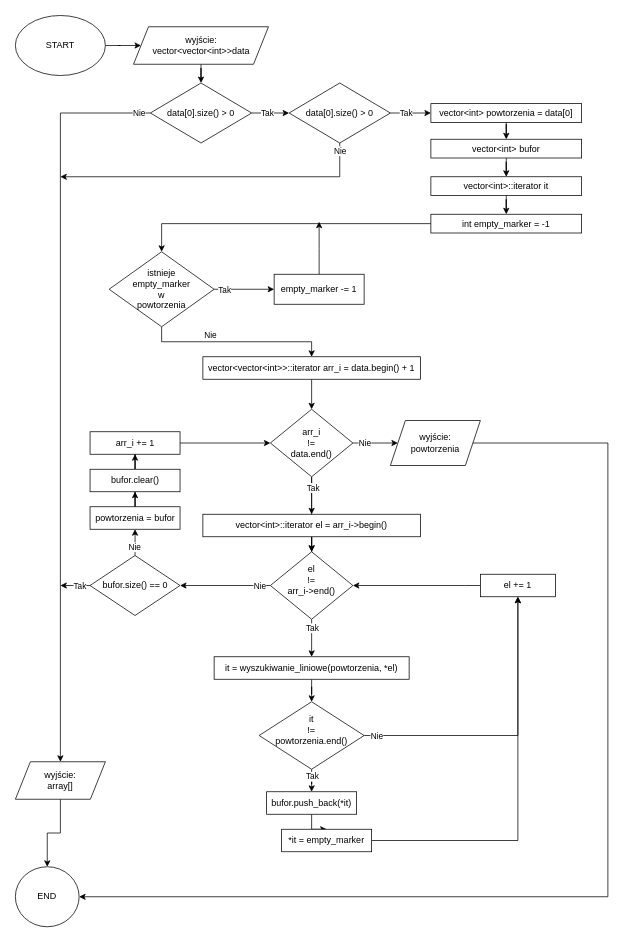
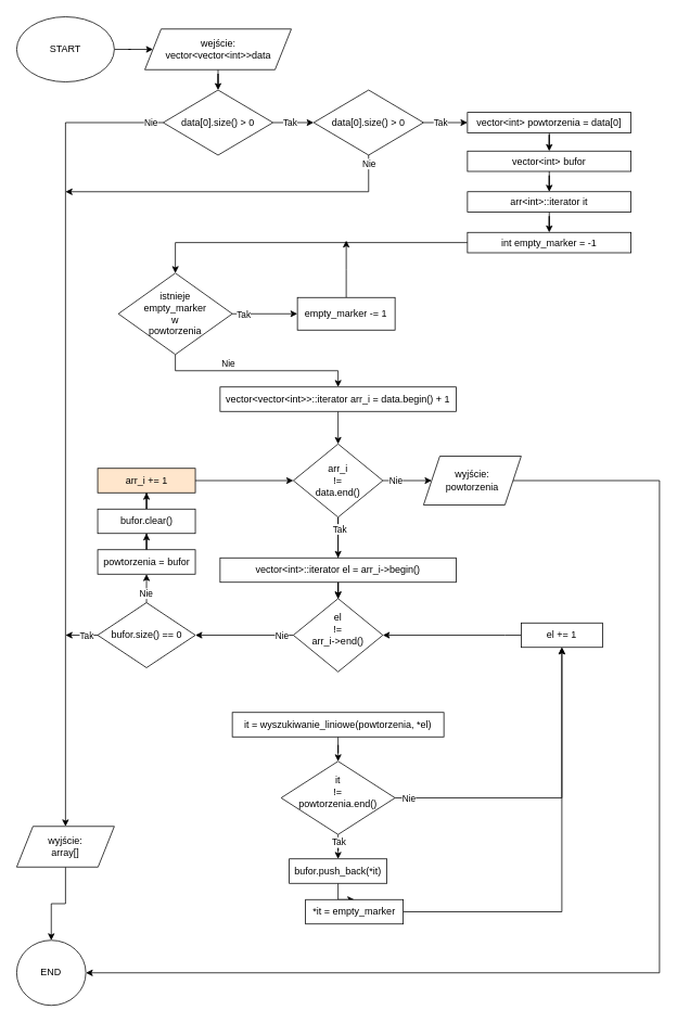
  <mxCell id="0" />
  <mxCell id="1" parent="0" />
  <mxCell id="2" style="edgeStyle=orthogonalEdgeStyle;rounded=0;orthogonalLoop=1;jettySize=auto;html=1;" parent="1" source="3" target="6" edge="1"><mxGeometry relative="1" as="geometry" /></mxCell>
  <mxCell id="3" value="START" style="ellipse;whiteSpace=wrap;html=1;" parent="1" vertex="1"><mxGeometry x="20" y="20" width="120" height="80" as="geometry" /></mxCell>
  <mxCell id="4" value="END" style="ellipse;whiteSpace=wrap;html=1;" parent="1" vertex="1"><mxGeometry x="20" y="1155" width="85" height="80" as="geometry" /></mxCell>
  <mxCell id="5" style="edgeStyle=orthogonalEdgeStyle;rounded=0;orthogonalLoop=1;jettySize=auto;html=1;entryX=0.5;entryY=0;entryDx=0;entryDy=0;" parent="1" source="6" target="74" edge="1"><mxGeometry relative="1" as="geometry"><mxPoint x="255.019" y="105.011" as="targetPoint" /></mxGeometry></mxCell>
- <mxCell id="6" value="wyjście:&lt;br&gt;vector&amp;lt;vector&amp;lt;int&amp;gt;&amp;gt;data" style="shape=parallelogram;perimeter=parallelogramPerimeter;whiteSpace=wrap;html=1;fixedSize=1;" parent="1" vertex="1"><mxGeometry x="177.5" y="35" width="180" height="50" as="geometry" /></mxCell>
+ <mxCell id="6" value="wejście:&lt;br&gt;vector&amp;lt;vector&amp;lt;int&amp;gt;&amp;gt;data" style="shape=parallelogram;perimeter=parallelogramPerimeter;whiteSpace=wrap;html=1;fixedSize=1;" parent="1" vertex="1"><mxGeometry x="177.5" y="35" width="180" height="50" as="geometry" /></mxCell>
  <mxCell id="7" style="edgeStyle=orthogonalEdgeStyle;rounded=0;orthogonalLoop=1;jettySize=auto;html=1;entryX=0.5;entryY=0;entryDx=0;entryDy=0;exitX=0;exitY=0.5;exitDx=0;exitDy=0;" parent="1" source="74" target="12" edge="1"><mxGeometry relative="1" as="geometry"><mxPoint x="175.026" y="150.015" as="sourcePoint" /></mxGeometry></mxCell>
  <mxCell id="8" value="Nie" style="edgeLabel;html=1;align=center;verticalAlign=middle;resizable=0;points=[];" parent="7" vertex="1" connectable="0"><mxGeometry x="-0.878" y="-1" relative="1" as="geometry"><mxPoint x="44" y="1" as="offset" /></mxGeometry></mxCell>
  <mxCell id="9" style="edgeStyle=orthogonalEdgeStyle;rounded=0;orthogonalLoop=1;jettySize=auto;html=1;entryX=0;entryY=0.5;entryDx=0;entryDy=0;exitX=1;exitY=0.5;exitDx=0;exitDy=0;" edge="1" parent="1" source="74" target="73"><mxGeometry relative="1" as="geometry"><mxPoint x="335" y="150" as="sourcePoint" /></mxGeometry></mxCell>
  <mxCell id="10" value="Tak" style="edgeLabel;html=1;align=center;verticalAlign=middle;resizable=0;points=[];" vertex="1" connectable="0" parent="9"><mxGeometry x="-0.769" relative="1" as="geometry"><mxPoint x="14" as="offset" /></mxGeometry></mxCell>
  <mxCell id="11" style="edgeStyle=orthogonalEdgeStyle;rounded=0;orthogonalLoop=1;jettySize=auto;html=1;" parent="1" source="12" target="4" edge="1"><mxGeometry relative="1" as="geometry" /></mxCell>
  <mxCell id="12" value="wyjście:&lt;br&gt;array[]" style="shape=parallelogram;perimeter=parallelogramPerimeter;whiteSpace=wrap;html=1;fixedSize=1;" parent="1" vertex="1"><mxGeometry x="20" y="1015" width="120" height="50" as="geometry" /></mxCell>
  <mxCell id="13" style="edgeStyle=orthogonalEdgeStyle;rounded=0;orthogonalLoop=1;jettySize=auto;html=1;entryX=0;entryY=0.5;entryDx=0;entryDy=0;" parent="1" source="17" target="19" edge="1"><mxGeometry relative="1" as="geometry"><Array as="points" /></mxGeometry></mxCell>
  <mxCell id="14" value="Tak" style="edgeLabel;html=1;align=center;verticalAlign=middle;resizable=0;points=[];" parent="13" vertex="1" connectable="0"><mxGeometry x="-0.467" y="2" relative="1" as="geometry"><mxPoint x="-8" y="2" as="offset" /></mxGeometry></mxCell>
  <mxCell id="15" style="edgeStyle=orthogonalEdgeStyle;rounded=0;orthogonalLoop=1;jettySize=auto;html=1;" parent="1" source="17" target="21" edge="1"><mxGeometry relative="1" as="geometry" /></mxCell>
  <mxCell id="16" value="Nie" style="edgeLabel;html=1;align=center;verticalAlign=middle;resizable=0;points=[];" vertex="1" connectable="0" parent="15"><mxGeometry x="-0.471" relative="1" as="geometry"><mxPoint x="21" y="-10" as="offset" /></mxGeometry></mxCell>
  <mxCell id="17" value="istnieje&lt;br&gt;empty_marker&lt;br&gt;w&lt;br&gt;powtorzenia" style="rhombus;whiteSpace=wrap;html=1;" parent="1" vertex="1"><mxGeometry x="145" y="335" width="140" height="100" as="geometry" /></mxCell>
  <mxCell id="18" style="edgeStyle=orthogonalEdgeStyle;rounded=0;orthogonalLoop=1;jettySize=auto;html=1;" edge="1" parent="1" source="19"><mxGeometry relative="1" as="geometry"><mxPoint x="425" y="295" as="targetPoint" /></mxGeometry></mxCell>
  <mxCell id="19" value="empty_marker -= 1" style="rounded=0;whiteSpace=wrap;html=1;" parent="1" vertex="1"><mxGeometry x="365" y="365" width="120" height="40" as="geometry" /></mxCell>
  <mxCell id="20" style="edgeStyle=orthogonalEdgeStyle;rounded=0;orthogonalLoop=1;jettySize=auto;html=1;" edge="1" parent="1" source="21" target="27"><mxGeometry relative="1" as="geometry" /></mxCell>
  <mxCell id="21" value="vector&amp;lt;vector&amp;lt;int&amp;gt;&amp;gt;::iterator arr_i = data.begin() + 1" style="rounded=0;whiteSpace=wrap;html=1;" parent="1" vertex="1"><mxGeometry x="270" y="475" width="290" height="30" as="geometry" /></mxCell>
  <mxCell id="22" style="edgeStyle=orthogonalEdgeStyle;rounded=0;orthogonalLoop=1;jettySize=auto;html=1;" edge="1" parent="1" source="27" target="31"><mxGeometry relative="1" as="geometry" /></mxCell>
  <mxCell id="23" value="" style="edgeStyle=orthogonalEdgeStyle;rounded=0;orthogonalLoop=1;jettySize=auto;html=1;" edge="1" parent="1" source="27" target="36"><mxGeometry relative="1" as="geometry" /></mxCell>
  <mxCell id="24" value="Tak" style="edgeLabel;html=1;align=center;verticalAlign=middle;resizable=0;points=[];" vertex="1" connectable="0" parent="23"><mxGeometry x="-0.72" y="1" relative="1" as="geometry"><mxPoint as="offset" /></mxGeometry></mxCell>
  <mxCell id="25" style="edgeStyle=orthogonalEdgeStyle;rounded=0;orthogonalLoop=1;jettySize=auto;html=1;entryX=0;entryY=0.5;entryDx=0;entryDy=0;" edge="1" parent="1" source="27" target="60"><mxGeometry relative="1" as="geometry" /></mxCell>
  <mxCell id="26" value="Nie" style="edgeLabel;html=1;align=center;verticalAlign=middle;resizable=0;points=[];" vertex="1" connectable="0" parent="25"><mxGeometry x="-0.809" relative="1" as="geometry"><mxPoint x="9" as="offset" /></mxGeometry></mxCell>
  <mxCell id="27" value="arr_i&lt;br&gt;!=&lt;br&gt;data.end()" style="rhombus;whiteSpace=wrap;html=1;" parent="1" vertex="1"><mxGeometry x="360" y="545" width="110" height="90" as="geometry" /></mxCell>
  <mxCell id="28" style="edgeStyle=orthogonalEdgeStyle;rounded=0;orthogonalLoop=1;jettySize=auto;html=1;entryX=0;entryY=0.5;entryDx=0;entryDy=0;" edge="1" parent="1" source="29" target="27"><mxGeometry relative="1" as="geometry" /></mxCell>
- <mxCell id="29" value="arr_i += 1" style="rounded=0;whiteSpace=wrap;html=1;" parent="1" vertex="1"><mxGeometry x="119.56" y="575" width="120" height="30" as="geometry" /></mxCell>
+ <mxCell id="29" value="arr_i += 1" style="rounded=0;whiteSpace=wrap;html=1;fillColor=#ffe6cc;" parent="1" vertex="1"><mxGeometry x="119.56" y="575" width="120" height="30" as="geometry" /></mxCell>
  <mxCell id="30" style="edgeStyle=orthogonalEdgeStyle;rounded=0;orthogonalLoop=1;jettySize=auto;html=1;" edge="1" parent="1" source="31" target="36"><mxGeometry relative="1" as="geometry" /></mxCell>
  <mxCell id="31" value="&amp;nbsp;vector&amp;lt;int&amp;gt;::iterator el = arr_i-&amp;gt;begin()&amp;nbsp;" style="rounded=0;whiteSpace=wrap;html=1;" parent="1" vertex="1"><mxGeometry x="270" y="685" width="290" height="30" as="geometry" /></mxCell>
- <mxCell id="32" style="edgeStyle=orthogonalEdgeStyle;rounded=0;orthogonalLoop=1;jettySize=auto;html=1;entryX=0.5;entryY=0;entryDx=0;entryDy=0;" edge="1" parent="1" source="36" target="40"><mxGeometry relative="1" as="geometry" /></mxCell>
- <mxCell id="33" value="Tak" style="edgeLabel;html=1;align=center;verticalAlign=middle;resizable=0;points=[];" vertex="1" connectable="0" parent="32"><mxGeometry x="-0.668" relative="1" as="geometry"><mxPoint y="3" as="offset" /></mxGeometry></mxCell>
  <mxCell id="34" style="edgeStyle=orthogonalEdgeStyle;rounded=0;orthogonalLoop=1;jettySize=auto;html=1;entryX=1;entryY=0.5;entryDx=0;entryDy=0;" edge="1" parent="1" source="36" target="54"><mxGeometry relative="1" as="geometry" /></mxCell>
  <mxCell id="35" value="Nie" style="edgeLabel;html=1;align=center;verticalAlign=middle;resizable=0;points=[];" vertex="1" connectable="0" parent="34"><mxGeometry x="-0.8" y="4" relative="1" as="geometry"><mxPoint x="-3" y="-4" as="offset" /></mxGeometry></mxCell>
  <mxCell id="36" value="el&lt;br&gt;!=&lt;br&gt;arr_i-&amp;gt;end()&lt;br&gt;&amp;nbsp; &amp;nbsp;" style="rhombus;whiteSpace=wrap;html=1;" parent="1" vertex="1"><mxGeometry x="360" y="735" width="110" height="90" as="geometry" /></mxCell>
  <mxCell id="37" style="edgeStyle=orthogonalEdgeStyle;rounded=0;orthogonalLoop=1;jettySize=auto;html=1;entryX=1;entryY=0.5;entryDx=0;entryDy=0;" edge="1" parent="1" source="38" target="36"><mxGeometry relative="1" as="geometry"><Array as="points"><mxPoint x="620" y="780" /><mxPoint x="620" y="780" /></Array></mxGeometry></mxCell>
  <mxCell id="38" value="el += 1" style="rounded=0;whiteSpace=wrap;html=1;" parent="1" vertex="1"><mxGeometry x="640" y="765" width="100" height="30" as="geometry" /></mxCell>
  <mxCell id="39" style="edgeStyle=orthogonalEdgeStyle;rounded=0;orthogonalLoop=1;jettySize=auto;html=1;entryX=0.5;entryY=0;entryDx=0;entryDy=0;" edge="1" parent="1" source="40" target="45"><mxGeometry relative="1" as="geometry" /></mxCell>
  <mxCell id="40" value="it = wyszukiwanie_liniowe(powtorzenia, *el)" style="rounded=0;whiteSpace=wrap;html=1;" vertex="1" parent="1"><mxGeometry x="285" y="875" width="260" height="30" as="geometry" /></mxCell>
  <mxCell id="41" style="edgeStyle=orthogonalEdgeStyle;rounded=0;orthogonalLoop=1;jettySize=auto;html=1;entryX=0.5;entryY=1;entryDx=0;entryDy=0;" edge="1" parent="1" source="45" target="38"><mxGeometry relative="1" as="geometry" /></mxCell>
  <mxCell id="42" value="Nie" style="edgeLabel;html=1;align=center;verticalAlign=middle;resizable=0;points=[];" vertex="1" connectable="0" parent="41"><mxGeometry x="-0.919" relative="1" as="geometry"><mxPoint as="offset" /></mxGeometry></mxCell>
  <mxCell id="43" style="edgeStyle=orthogonalEdgeStyle;rounded=0;orthogonalLoop=1;jettySize=auto;html=1;" edge="1" parent="1" source="45" target="47"><mxGeometry relative="1" as="geometry" /></mxCell>
  <mxCell id="44" value="Tak" style="edgeLabel;html=1;align=center;verticalAlign=middle;resizable=0;points=[];" vertex="1" connectable="0" parent="43"><mxGeometry x="-0.784" relative="1" as="geometry"><mxPoint y="4" as="offset" /></mxGeometry></mxCell>
  <mxCell id="45" value="it&lt;br&gt;!=&lt;br&gt;powtorzenia.end()&lt;br&gt;&amp;nbsp; &amp;nbsp;&amp;nbsp;" style="rhombus;whiteSpace=wrap;html=1;" vertex="1" parent="1"><mxGeometry x="345" y="935" width="140" height="90" as="geometry" /></mxCell>
  <mxCell id="46" style="edgeStyle=orthogonalEdgeStyle;rounded=0;orthogonalLoop=1;jettySize=auto;html=1;entryX=0.5;entryY=0;entryDx=0;entryDy=0;" edge="1" parent="1" source="47" target="49"><mxGeometry relative="1" as="geometry" /></mxCell>
  <mxCell id="47" value="bufor.push_back(*it)" style="rounded=0;whiteSpace=wrap;html=1;" vertex="1" parent="1"><mxGeometry x="355" y="1055" width="120" height="30" as="geometry" /></mxCell>
  <mxCell id="48" style="edgeStyle=orthogonalEdgeStyle;rounded=0;orthogonalLoop=1;jettySize=auto;html=1;entryX=0.5;entryY=1;entryDx=0;entryDy=0;" edge="1" parent="1" source="49" target="38"><mxGeometry relative="1" as="geometry"><mxPoint x="690" y="985" as="targetPoint" /></mxGeometry></mxCell>
  <mxCell id="49" value="*it = empty_marker" style="rounded=0;whiteSpace=wrap;html=1;" vertex="1" parent="1"><mxGeometry x="375" y="1105" width="120" height="30" as="geometry" /></mxCell>
  <mxCell id="50" style="edgeStyle=orthogonalEdgeStyle;rounded=0;orthogonalLoop=1;jettySize=auto;html=1;entryX=0.5;entryY=1;entryDx=0;entryDy=0;exitX=0.5;exitY=0;exitDx=0;exitDy=0;" edge="1" parent="1" source="54" target="56"><mxGeometry relative="1" as="geometry"><mxPoint x="189.56" y="675" as="targetPoint" /><Array as="points"><mxPoint x="179.56" y="735" /><mxPoint x="179.56" y="735" /></Array></mxGeometry></mxCell>
  <mxCell id="51" value="Nie" style="edgeLabel;html=1;align=center;verticalAlign=middle;resizable=0;points=[];" vertex="1" connectable="0" parent="50"><mxGeometry x="-0.308" y="1" relative="1" as="geometry"><mxPoint as="offset" /></mxGeometry></mxCell>
  <mxCell id="52" style="edgeStyle=orthogonalEdgeStyle;rounded=0;orthogonalLoop=1;jettySize=auto;html=1;" edge="1" parent="1" source="54"><mxGeometry relative="1" as="geometry"><mxPoint x="80" y="780" as="targetPoint" /></mxGeometry></mxCell>
  <mxCell id="53" value="Tak" style="edgeLabel;html=1;align=center;verticalAlign=middle;resizable=0;points=[];" vertex="1" connectable="0" parent="52"><mxGeometry x="-0.279" relative="1" as="geometry"><mxPoint as="offset" /></mxGeometry></mxCell>
  <mxCell id="54" value="bufor.size() == 0" style="rhombus;whiteSpace=wrap;html=1;" vertex="1" parent="1"><mxGeometry x="119.56" y="740" width="120" height="80" as="geometry" /></mxCell>
  <mxCell id="55" style="edgeStyle=orthogonalEdgeStyle;rounded=0;orthogonalLoop=1;jettySize=auto;html=1;entryX=0.5;entryY=1;entryDx=0;entryDy=0;" edge="1" parent="1" source="56" target="58"><mxGeometry relative="1" as="geometry" /></mxCell>
  <mxCell id="56" value="powtorzenia = bufor" style="rounded=0;whiteSpace=wrap;html=1;" vertex="1" parent="1"><mxGeometry x="119.56" y="675" width="120" height="30" as="geometry" /></mxCell>
  <mxCell id="57" style="edgeStyle=orthogonalEdgeStyle;rounded=0;orthogonalLoop=1;jettySize=auto;html=1;entryX=0.5;entryY=1;entryDx=0;entryDy=0;" edge="1" parent="1" source="58" target="29"><mxGeometry relative="1" as="geometry" /></mxCell>
  <mxCell id="58" value="bufor.clear()" style="rounded=0;whiteSpace=wrap;html=1;" vertex="1" parent="1"><mxGeometry x="119.56" y="625" width="120" height="30" as="geometry" /></mxCell>
  <mxCell id="59" style="edgeStyle=orthogonalEdgeStyle;rounded=0;orthogonalLoop=1;jettySize=auto;html=1;entryX=1;entryY=0.5;entryDx=0;entryDy=0;" edge="1" parent="1" source="60" target="4"><mxGeometry relative="1" as="geometry"><Array as="points"><mxPoint x="810" y="590" /><mxPoint x="810" y="1195" /></Array></mxGeometry></mxCell>
  <mxCell id="60" value="wyjście:&lt;br&gt;powtorzenia" style="shape=parallelogram;perimeter=parallelogramPerimeter;whiteSpace=wrap;html=1;fixedSize=1;" vertex="1" parent="1"><mxGeometry x="520" y="560" width="120" height="60" as="geometry" /></mxCell>
  <mxCell id="61" style="edgeStyle=orthogonalEdgeStyle;rounded=0;orthogonalLoop=1;jettySize=auto;html=1;entryX=0.5;entryY=0;entryDx=0;entryDy=0;" edge="1" parent="1" source="62" target="64"><mxGeometry relative="1" as="geometry" /></mxCell>
  <mxCell id="62" value="vector&amp;lt;int&amp;gt; powtorzenia = data[0]" style="rounded=0;whiteSpace=wrap;html=1;" vertex="1" parent="1"><mxGeometry x="574" y="137.5" width="201" height="25" as="geometry" /></mxCell>
  <mxCell id="63" style="edgeStyle=orthogonalEdgeStyle;rounded=0;orthogonalLoop=1;jettySize=auto;html=1;entryX=0.5;entryY=0;entryDx=0;entryDy=0;" edge="1" parent="1" source="64" target="66"><mxGeometry relative="1" as="geometry" /></mxCell>
  <mxCell id="64" value="vector&amp;lt;int&amp;gt; bufor" style="rounded=0;whiteSpace=wrap;html=1;" vertex="1" parent="1"><mxGeometry x="574" y="185" width="201" height="25" as="geometry" /></mxCell>
  <mxCell id="65" style="edgeStyle=orthogonalEdgeStyle;rounded=0;orthogonalLoop=1;jettySize=auto;html=1;entryX=0.5;entryY=0;entryDx=0;entryDy=0;" edge="1" parent="1" source="66" target="68"><mxGeometry relative="1" as="geometry" /></mxCell>
- <mxCell id="66" value="vector&amp;lt;int&amp;gt;::iterator it" style="rounded=0;whiteSpace=wrap;html=1;" vertex="1" parent="1"><mxGeometry x="574" y="235" width="201" height="25" as="geometry" /></mxCell>
+ <mxCell id="66" value="arr&amp;lt;int&amp;gt;::iterator it" style="rounded=0;whiteSpace=wrap;html=1;" vertex="1" parent="1"><mxGeometry x="574" y="235" width="201" height="25" as="geometry" /></mxCell>
  <mxCell id="67" style="edgeStyle=orthogonalEdgeStyle;rounded=0;orthogonalLoop=1;jettySize=auto;html=1;entryX=0.5;entryY=0;entryDx=0;entryDy=0;" edge="1" parent="1" source="68" target="17"><mxGeometry relative="1" as="geometry" /></mxCell>
  <mxCell id="68" value="int empty_marker = -1" style="rounded=0;whiteSpace=wrap;html=1;" vertex="1" parent="1"><mxGeometry x="574" y="285" width="201" height="25" as="geometry" /></mxCell>
  <mxCell id="69" style="edgeStyle=orthogonalEdgeStyle;rounded=0;orthogonalLoop=1;jettySize=auto;html=1;entryX=0;entryY=0.5;entryDx=0;entryDy=0;" edge="1" parent="1" source="73" target="62"><mxGeometry relative="1" as="geometry" /></mxCell>
  <mxCell id="70" value="Tak" style="edgeLabel;html=1;align=center;verticalAlign=middle;resizable=0;points=[];" vertex="1" connectable="0" parent="69"><mxGeometry x="-0.631" relative="1" as="geometry"><mxPoint x="10" as="offset" /></mxGeometry></mxCell>
  <mxCell id="71" style="edgeStyle=orthogonalEdgeStyle;rounded=0;orthogonalLoop=1;jettySize=auto;html=1;" edge="1" parent="1" source="73"><mxGeometry relative="1" as="geometry"><mxPoint x="80" y="235" as="targetPoint" /><Array as="points"><mxPoint x="453" y="235" /></Array></mxGeometry></mxCell>
  <mxCell id="72" value="Nie" style="edgeLabel;html=1;align=center;verticalAlign=middle;resizable=0;points=[];" vertex="1" connectable="0" parent="71"><mxGeometry x="-0.952" relative="1" as="geometry"><mxPoint as="offset" /></mxGeometry></mxCell>
  <mxCell id="73" value="data[0].size() &amp;gt; 0" style="rhombus;whiteSpace=wrap;html=1;" vertex="1" parent="1"><mxGeometry x="385" y="110" width="135" height="80" as="geometry" /></mxCell>
  <mxCell id="74" value="data[0].size() &amp;gt; 0" style="rhombus;whiteSpace=wrap;html=1;" vertex="1" parent="1"><mxGeometry x="200" y="110" width="135" height="80" as="geometry" /></mxCell>
